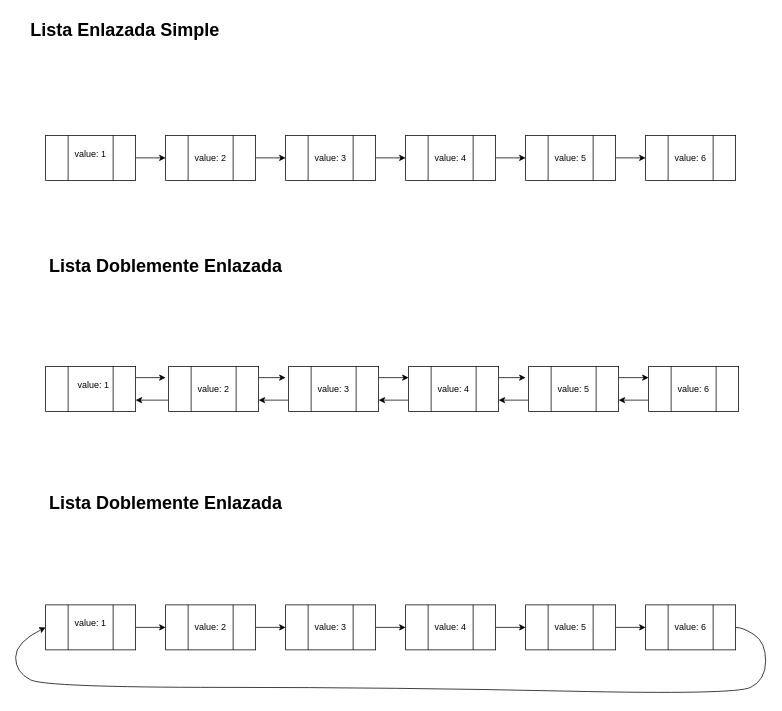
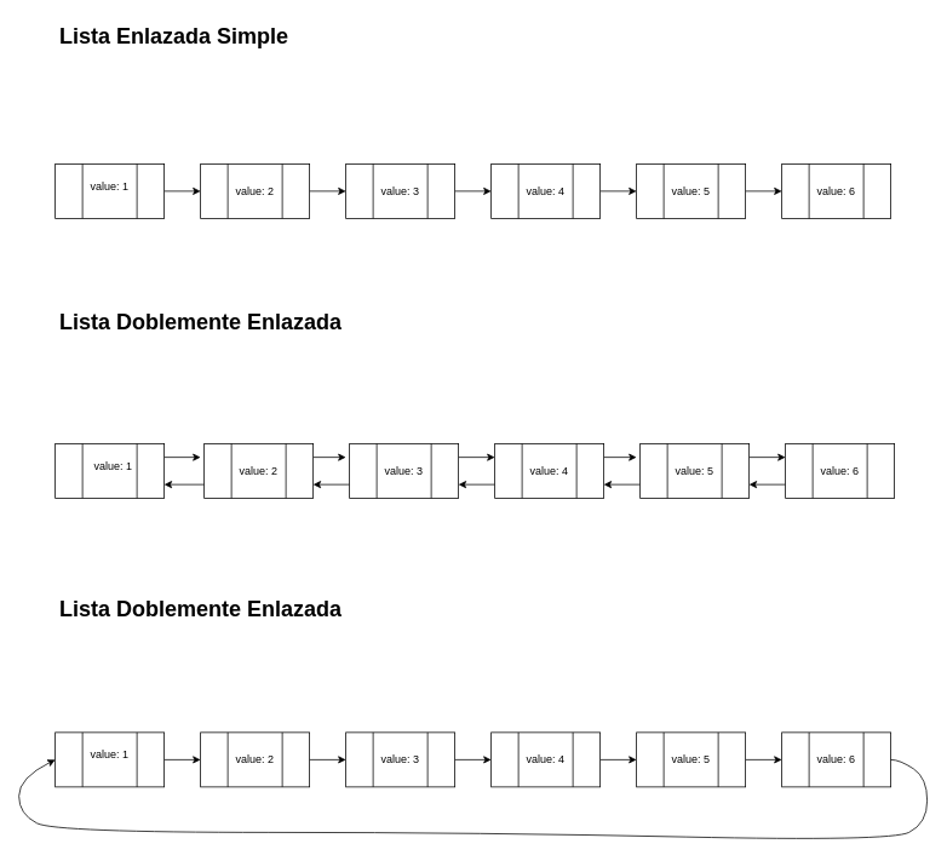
  <mxCell id="0" />
  <mxCell id="1" parent="0" />
  <mxCell id="2" style="edgeStyle=none;html=1;exitX=1;exitY=0.5;exitDx=0;exitDy=0;entryX=0;entryY=0.5;entryDx=0;entryDy=0;" edge="1" parent="1" source="3" target="5"><mxGeometry relative="1" as="geometry" /></mxCell>
  <mxCell id="3" value="" style="shape=process;whiteSpace=wrap;html=1;backgroundOutline=1;size=0.25;" vertex="1" parent="1"><mxGeometry x="60" y="180" width="120" height="60" as="geometry" /></mxCell>
  <mxCell id="4" style="edgeStyle=none;html=1;exitX=1;exitY=0.5;exitDx=0;exitDy=0;entryX=0;entryY=0.5;entryDx=0;entryDy=0;" edge="1" parent="1" source="5" target="7"><mxGeometry relative="1" as="geometry" /></mxCell>
  <mxCell id="5" value="" style="shape=process;whiteSpace=wrap;html=1;backgroundOutline=1;size=0.25;" vertex="1" parent="1"><mxGeometry x="220" y="180" width="120" height="60" as="geometry" /></mxCell>
  <mxCell id="6" style="edgeStyle=none;html=1;exitX=1;exitY=0.5;exitDx=0;exitDy=0;entryX=0;entryY=0.5;entryDx=0;entryDy=0;" edge="1" parent="1" source="7" target="9"><mxGeometry relative="1" as="geometry" /></mxCell>
  <mxCell id="7" value="" style="shape=process;whiteSpace=wrap;html=1;backgroundOutline=1;size=0.25;" vertex="1" parent="1"><mxGeometry x="380" y="180" width="120" height="60" as="geometry" /></mxCell>
  <mxCell id="8" style="edgeStyle=none;html=1;exitX=1;exitY=0.5;exitDx=0;exitDy=0;entryX=0;entryY=0.5;entryDx=0;entryDy=0;" edge="1" parent="1" source="9" target="11"><mxGeometry relative="1" as="geometry" /></mxCell>
  <mxCell id="9" value="" style="shape=process;whiteSpace=wrap;html=1;backgroundOutline=1;size=0.25;" vertex="1" parent="1"><mxGeometry x="540" y="180" width="120" height="60" as="geometry" /></mxCell>
  <mxCell id="10" style="edgeStyle=none;html=1;exitX=1;exitY=0.5;exitDx=0;exitDy=0;entryX=0;entryY=0.5;entryDx=0;entryDy=0;" edge="1" parent="1" source="11" target="12"><mxGeometry relative="1" as="geometry" /></mxCell>
  <mxCell id="11" value="" style="shape=process;whiteSpace=wrap;html=1;backgroundOutline=1;size=0.25;" vertex="1" parent="1"><mxGeometry x="700" y="180" width="120" height="60" as="geometry" /></mxCell>
  <mxCell id="12" value="" style="shape=process;whiteSpace=wrap;html=1;backgroundOutline=1;size=0.25;" vertex="1" parent="1"><mxGeometry x="860" y="180" width="120" height="60" as="geometry" /></mxCell>
  <mxCell id="13" value="value: 1" style="text;html=1;strokeColor=none;fillColor=none;align=center;verticalAlign=middle;whiteSpace=wrap;rounded=0;" vertex="1" parent="1"><mxGeometry x="90" y="190" width="60" height="30" as="geometry" /></mxCell>
  <mxCell id="14" value="value: 6" style="text;html=1;strokeColor=none;fillColor=none;align=center;verticalAlign=middle;whiteSpace=wrap;rounded=0;" vertex="1" parent="1"><mxGeometry x="890" y="195" width="60" height="30" as="geometry" /></mxCell>
  <mxCell id="15" value="value: 5" style="text;html=1;strokeColor=none;fillColor=none;align=center;verticalAlign=middle;whiteSpace=wrap;rounded=0;" vertex="1" parent="1"><mxGeometry x="730" y="195" width="60" height="30" as="geometry" /></mxCell>
  <mxCell id="16" value="value: 4" style="text;html=1;strokeColor=none;fillColor=none;align=center;verticalAlign=middle;whiteSpace=wrap;rounded=0;" vertex="1" parent="1"><mxGeometry x="570" y="195" width="60" height="30" as="geometry" /></mxCell>
  <mxCell id="17" value="value: 3" style="text;html=1;strokeColor=none;fillColor=none;align=center;verticalAlign=middle;whiteSpace=wrap;rounded=0;" vertex="1" parent="1"><mxGeometry x="410" y="195" width="60" height="30" as="geometry" /></mxCell>
  <mxCell id="18" value="value: 2" style="text;html=1;strokeColor=none;fillColor=none;align=center;verticalAlign=middle;whiteSpace=wrap;rounded=0;" vertex="1" parent="1"><mxGeometry x="250" y="195" width="60" height="30" as="geometry" /></mxCell>
  <mxCell id="19" style="edgeStyle=none;html=1;exitX=1;exitY=0.25;exitDx=0;exitDy=0;" edge="1" parent="1" source="20"><mxGeometry relative="1" as="geometry"><mxPoint x="220" y="503" as="targetPoint" /></mxGeometry></mxCell>
  <mxCell id="20" value="" style="shape=process;whiteSpace=wrap;html=1;backgroundOutline=1;size=0.25;" vertex="1" parent="1"><mxGeometry x="60" y="488" width="120" height="60" as="geometry" /></mxCell>
  <mxCell id="21" style="edgeStyle=none;html=1;exitX=0;exitY=0.75;exitDx=0;exitDy=0;entryX=1;entryY=0.75;entryDx=0;entryDy=0;" edge="1" parent="1" source="23" target="20"><mxGeometry relative="1" as="geometry" /></mxCell>
  <mxCell id="22" style="edgeStyle=none;html=1;exitX=1;exitY=0.25;exitDx=0;exitDy=0;" edge="1" parent="1" source="23"><mxGeometry relative="1" as="geometry"><mxPoint x="380" y="503" as="targetPoint" /></mxGeometry></mxCell>
  <mxCell id="23" value="" style="shape=process;whiteSpace=wrap;html=1;backgroundOutline=1;size=0.25;" vertex="1" parent="1"><mxGeometry x="224" y="488" width="120" height="60" as="geometry" /></mxCell>
  <mxCell id="24" style="edgeStyle=none;html=1;exitX=0;exitY=0.75;exitDx=0;exitDy=0;entryX=1;entryY=0.75;entryDx=0;entryDy=0;" edge="1" parent="1" source="26" target="23"><mxGeometry relative="1" as="geometry" /></mxCell>
  <mxCell id="25" style="edgeStyle=none;html=1;exitX=1;exitY=0.25;exitDx=0;exitDy=0;entryX=0;entryY=0.25;entryDx=0;entryDy=0;" edge="1" parent="1" source="26" target="29"><mxGeometry relative="1" as="geometry" /></mxCell>
  <mxCell id="26" value="" style="shape=process;whiteSpace=wrap;html=1;backgroundOutline=1;size=0.25;" vertex="1" parent="1"><mxGeometry x="384" y="488" width="120" height="60" as="geometry" /></mxCell>
  <mxCell id="27" style="edgeStyle=none;html=1;exitX=0;exitY=0.75;exitDx=0;exitDy=0;entryX=1;entryY=0.75;entryDx=0;entryDy=0;" edge="1" parent="1" source="29" target="26"><mxGeometry relative="1" as="geometry" /></mxCell>
  <mxCell id="28" style="edgeStyle=none;html=1;exitX=1;exitY=0.25;exitDx=0;exitDy=0;" edge="1" parent="1" source="29"><mxGeometry relative="1" as="geometry"><mxPoint x="700" y="503" as="targetPoint" /></mxGeometry></mxCell>
  <mxCell id="29" value="" style="shape=process;whiteSpace=wrap;html=1;backgroundOutline=1;size=0.25;" vertex="1" parent="1"><mxGeometry x="544" y="488" width="120" height="60" as="geometry" /></mxCell>
  <mxCell id="30" style="edgeStyle=none;html=1;exitX=0;exitY=0.75;exitDx=0;exitDy=0;entryX=1;entryY=0.75;entryDx=0;entryDy=0;" edge="1" parent="1" source="32" target="29"><mxGeometry relative="1" as="geometry" /></mxCell>
  <mxCell id="31" style="edgeStyle=none;html=1;exitX=1;exitY=0.25;exitDx=0;exitDy=0;entryX=0;entryY=0.25;entryDx=0;entryDy=0;" edge="1" parent="1" source="32" target="34"><mxGeometry relative="1" as="geometry" /></mxCell>
  <mxCell id="32" value="" style="shape=process;whiteSpace=wrap;html=1;backgroundOutline=1;size=0.25;" vertex="1" parent="1"><mxGeometry x="704" y="488" width="120" height="60" as="geometry" /></mxCell>
  <mxCell id="33" style="edgeStyle=none;html=1;exitX=0;exitY=0.75;exitDx=0;exitDy=0;entryX=1;entryY=0.75;entryDx=0;entryDy=0;" edge="1" parent="1" source="34" target="32"><mxGeometry relative="1" as="geometry" /></mxCell>
  <mxCell id="34" value="" style="shape=process;whiteSpace=wrap;html=1;backgroundOutline=1;size=0.25;" vertex="1" parent="1"><mxGeometry x="864" y="488" width="120" height="60" as="geometry" /></mxCell>
  <mxCell id="35" value="value: 1" style="text;html=1;strokeColor=none;fillColor=none;align=center;verticalAlign=middle;whiteSpace=wrap;rounded=0;" vertex="1" parent="1"><mxGeometry x="94" y="498" width="60" height="30" as="geometry" /></mxCell>
  <mxCell id="36" value="value: 6" style="text;html=1;strokeColor=none;fillColor=none;align=center;verticalAlign=middle;whiteSpace=wrap;rounded=0;" vertex="1" parent="1"><mxGeometry x="894" y="503" width="60" height="30" as="geometry" /></mxCell>
  <mxCell id="37" value="value: 5" style="text;html=1;strokeColor=none;fillColor=none;align=center;verticalAlign=middle;whiteSpace=wrap;rounded=0;" vertex="1" parent="1"><mxGeometry x="734" y="503" width="60" height="30" as="geometry" /></mxCell>
  <mxCell id="38" value="value: 4" style="text;html=1;strokeColor=none;fillColor=none;align=center;verticalAlign=middle;whiteSpace=wrap;rounded=0;" vertex="1" parent="1"><mxGeometry x="574" y="503" width="60" height="30" as="geometry" /></mxCell>
  <mxCell id="39" value="value: 3" style="text;html=1;strokeColor=none;fillColor=none;align=center;verticalAlign=middle;whiteSpace=wrap;rounded=0;" vertex="1" parent="1"><mxGeometry x="414" y="503" width="60" height="30" as="geometry" /></mxCell>
  <mxCell id="40" value="value: 2" style="text;html=1;strokeColor=none;fillColor=none;align=center;verticalAlign=middle;whiteSpace=wrap;rounded=0;" vertex="1" parent="1"><mxGeometry x="254" y="503" width="60" height="30" as="geometry" /></mxCell>
  <mxCell id="41" style="edgeStyle=none;html=1;exitX=1;exitY=0.5;exitDx=0;exitDy=0;entryX=0;entryY=0.5;entryDx=0;entryDy=0;" edge="1" parent="1" source="42" target="44"><mxGeometry relative="1" as="geometry" /></mxCell>
  <mxCell id="42" value="" style="shape=process;whiteSpace=wrap;html=1;backgroundOutline=1;size=0.25;" vertex="1" parent="1"><mxGeometry x="60" y="806" width="120" height="60" as="geometry" /></mxCell>
  <mxCell id="43" style="edgeStyle=none;html=1;exitX=1;exitY=0.5;exitDx=0;exitDy=0;entryX=0;entryY=0.5;entryDx=0;entryDy=0;" edge="1" parent="1" source="44" target="46"><mxGeometry relative="1" as="geometry" /></mxCell>
  <mxCell id="44" value="" style="shape=process;whiteSpace=wrap;html=1;backgroundOutline=1;size=0.25;" vertex="1" parent="1"><mxGeometry x="220" y="806" width="120" height="60" as="geometry" /></mxCell>
  <mxCell id="45" style="edgeStyle=none;html=1;exitX=1;exitY=0.5;exitDx=0;exitDy=0;entryX=0;entryY=0.5;entryDx=0;entryDy=0;" edge="1" parent="1" source="46" target="48"><mxGeometry relative="1" as="geometry" /></mxCell>
  <mxCell id="46" value="" style="shape=process;whiteSpace=wrap;html=1;backgroundOutline=1;size=0.25;" vertex="1" parent="1"><mxGeometry x="380" y="806" width="120" height="60" as="geometry" /></mxCell>
  <mxCell id="47" style="edgeStyle=none;html=1;exitX=1;exitY=0.5;exitDx=0;exitDy=0;entryX=0;entryY=0.5;entryDx=0;entryDy=0;" edge="1" parent="1" source="48" target="50"><mxGeometry relative="1" as="geometry" /></mxCell>
  <mxCell id="48" value="" style="shape=process;whiteSpace=wrap;html=1;backgroundOutline=1;size=0.25;" vertex="1" parent="1"><mxGeometry x="540" y="806" width="120" height="60" as="geometry" /></mxCell>
  <mxCell id="49" style="edgeStyle=none;html=1;exitX=1;exitY=0.5;exitDx=0;exitDy=0;entryX=0;entryY=0.5;entryDx=0;entryDy=0;" edge="1" parent="1" source="50" target="51"><mxGeometry relative="1" as="geometry" /></mxCell>
  <mxCell id="50" value="" style="shape=process;whiteSpace=wrap;html=1;backgroundOutline=1;size=0.25;" vertex="1" parent="1"><mxGeometry x="700" y="806" width="120" height="60" as="geometry" /></mxCell>
  <mxCell id="51" value="" style="shape=process;whiteSpace=wrap;html=1;backgroundOutline=1;size=0.25;" vertex="1" parent="1"><mxGeometry x="860" y="806" width="120" height="60" as="geometry" /></mxCell>
  <mxCell id="52" value="value: 1" style="text;html=1;strokeColor=none;fillColor=none;align=center;verticalAlign=middle;whiteSpace=wrap;rounded=0;" vertex="1" parent="1"><mxGeometry x="90" y="816" width="60" height="30" as="geometry" /></mxCell>
  <mxCell id="53" value="value: 6" style="text;html=1;strokeColor=none;fillColor=none;align=center;verticalAlign=middle;whiteSpace=wrap;rounded=0;" vertex="1" parent="1"><mxGeometry x="890" y="821" width="60" height="30" as="geometry" /></mxCell>
  <mxCell id="54" value="value: 5" style="text;html=1;strokeColor=none;fillColor=none;align=center;verticalAlign=middle;whiteSpace=wrap;rounded=0;" vertex="1" parent="1"><mxGeometry x="730" y="821" width="60" height="30" as="geometry" /></mxCell>
  <mxCell id="55" value="value: 4" style="text;html=1;strokeColor=none;fillColor=none;align=center;verticalAlign=middle;whiteSpace=wrap;rounded=0;" vertex="1" parent="1"><mxGeometry x="570" y="821" width="60" height="30" as="geometry" /></mxCell>
  <mxCell id="56" value="value: 3" style="text;html=1;strokeColor=none;fillColor=none;align=center;verticalAlign=middle;whiteSpace=wrap;rounded=0;" vertex="1" parent="1"><mxGeometry x="410" y="821" width="60" height="30" as="geometry" /></mxCell>
  <mxCell id="57" value="value: 2" style="text;html=1;strokeColor=none;fillColor=none;align=center;verticalAlign=middle;whiteSpace=wrap;rounded=0;" vertex="1" parent="1"><mxGeometry x="250" y="821" width="60" height="30" as="geometry" /></mxCell>
  <mxCell id="58" value="" style="curved=1;endArrow=classic;html=1;entryX=0;entryY=0.5;entryDx=0;entryDy=0;" edge="1" parent="1" target="42"><mxGeometry width="50" height="50" relative="1" as="geometry"><mxPoint x="980" y="836" as="sourcePoint" /><mxPoint x="1030" y="786" as="targetPoint" /><Array as="points"><mxPoint x="990" y="836" /><mxPoint x="1020" y="856" /><mxPoint x="1020" y="906" /><mxPoint x="980" y="926" /><mxPoint x="530" y="916" /><mxPoint x="60" y="916" /><mxPoint y="896" x="20" /><mxPoint y="856" x="20" /></Array></mxGeometry></mxCell>
- <mxCell id="59" value="&lt;h1&gt;Lista Enlazada Simple&lt;/h1&gt;" style="text;html=1;strokeColor=none;fillColor=none;spacing=5;spacingTop=-20;whiteSpace=wrap;overflow=hidden;rounded=0;" vertex="1" parent="1"><mxGeometry x="35" y="20" width="320" height="120" as="geometry" /></mxCell>
+ <mxCell id="59" value="&lt;h1&gt;Lista Enlazada Simple&lt;/h1&gt;" style="text;html=1;strokeColor=none;fillColor=none;spacing=5;spacingTop=-20;whiteSpace=wrap;overflow=hidden;rounded=0;" vertex="1" parent="1"><mxGeometry x="60" y="20" width="320" height="120" as="geometry" /></mxCell>
  <mxCell id="60" value="&lt;h1&gt;Lista Doblemente Enlazada&lt;/h1&gt;" style="text;html=1;strokeColor=none;fillColor=none;spacing=5;spacingTop=-20;whiteSpace=wrap;overflow=hidden;rounded=0;" vertex="1" parent="1"><mxGeometry x="60" y="334" width="320" height="120" as="geometry" /></mxCell>
  <mxCell id="61" value="&lt;h1&gt;Lista Doblemente Enlazada&lt;/h1&gt;" style="text;html=1;strokeColor=none;fillColor=none;spacing=5;spacingTop=-20;whiteSpace=wrap;overflow=hidden;rounded=0;" vertex="1" parent="1"><mxGeometry x="60" y="651" width="320" height="120" as="geometry" /></mxCell>
